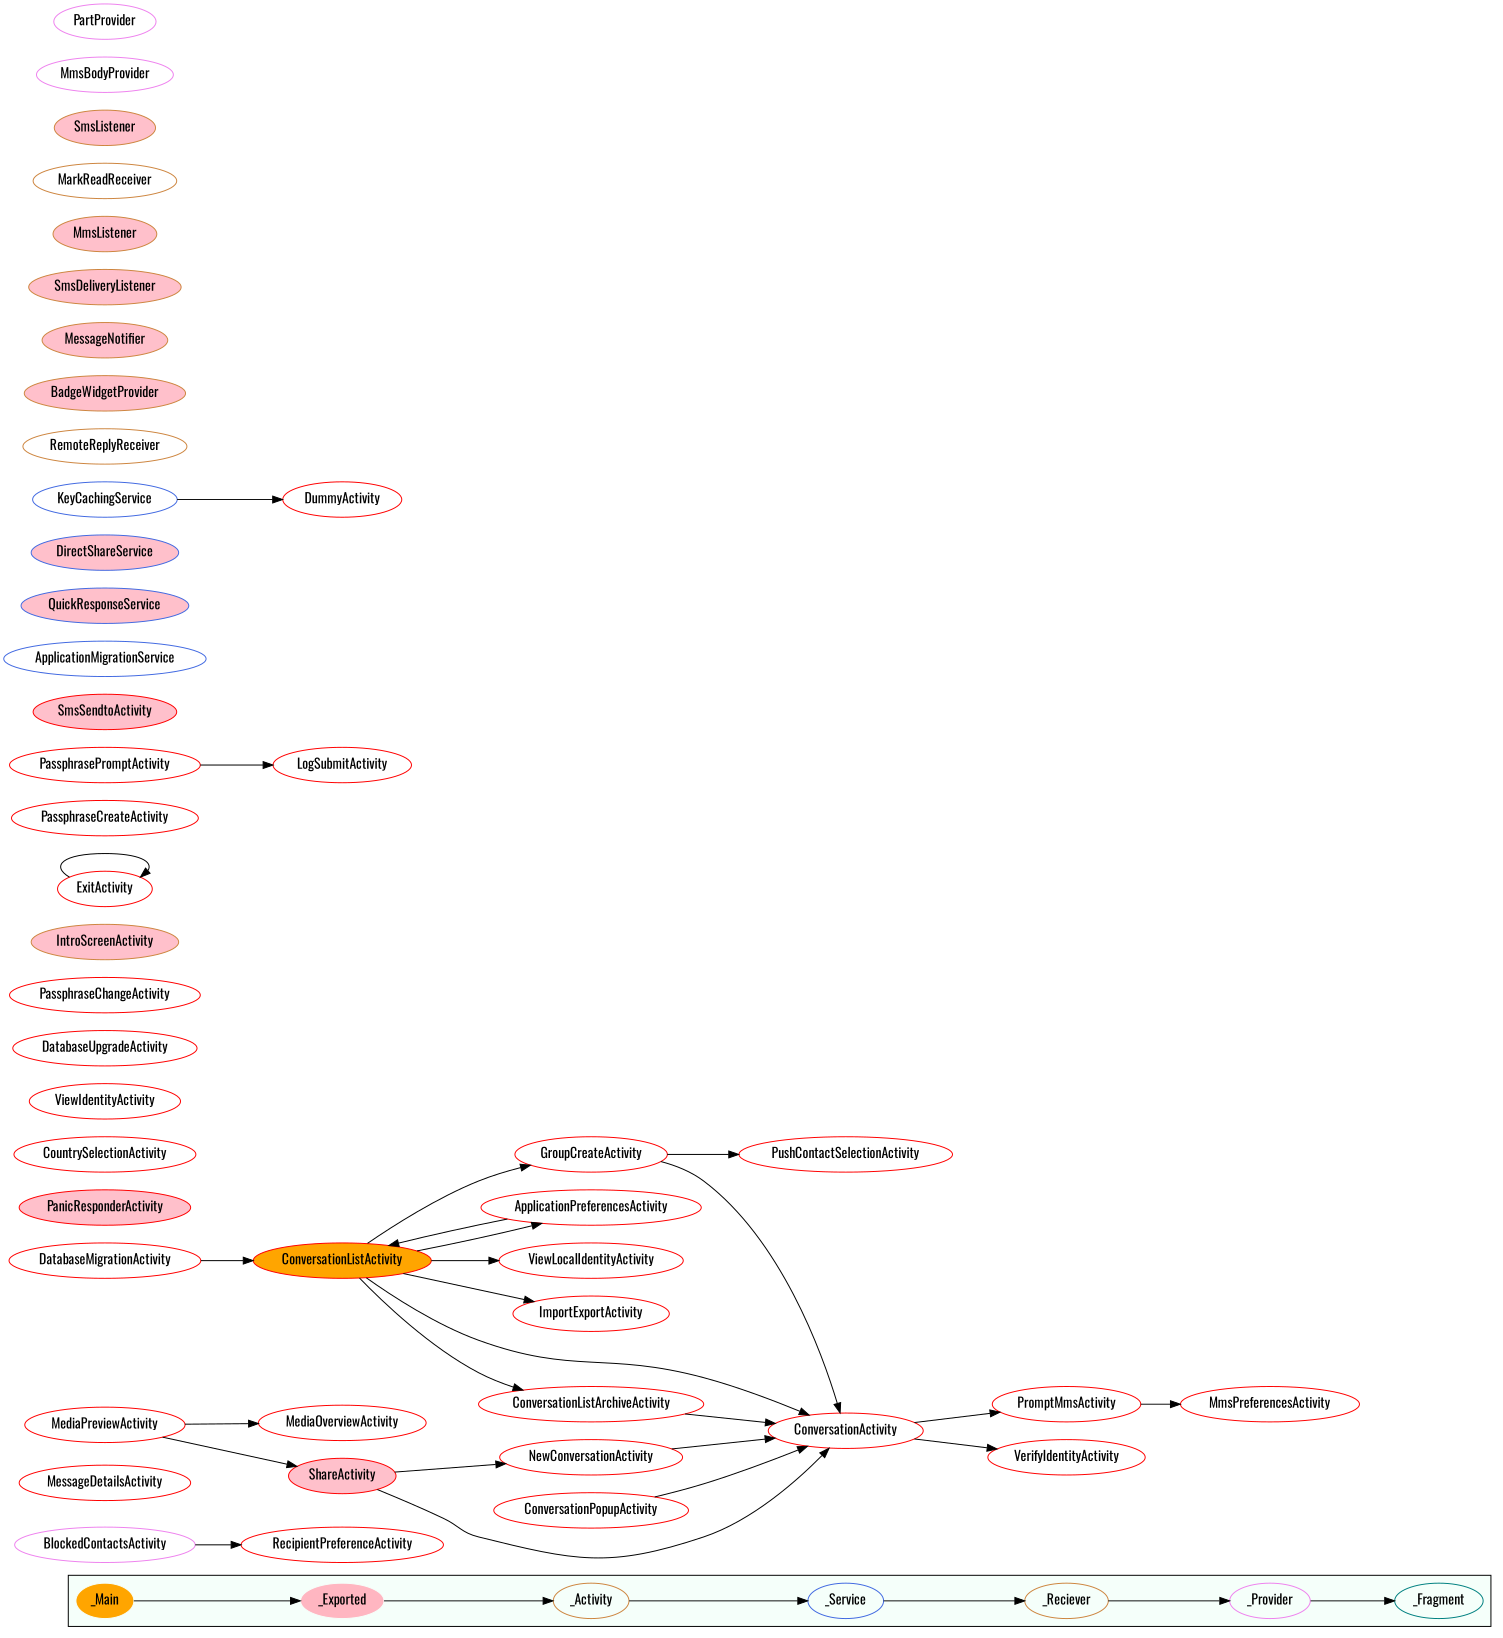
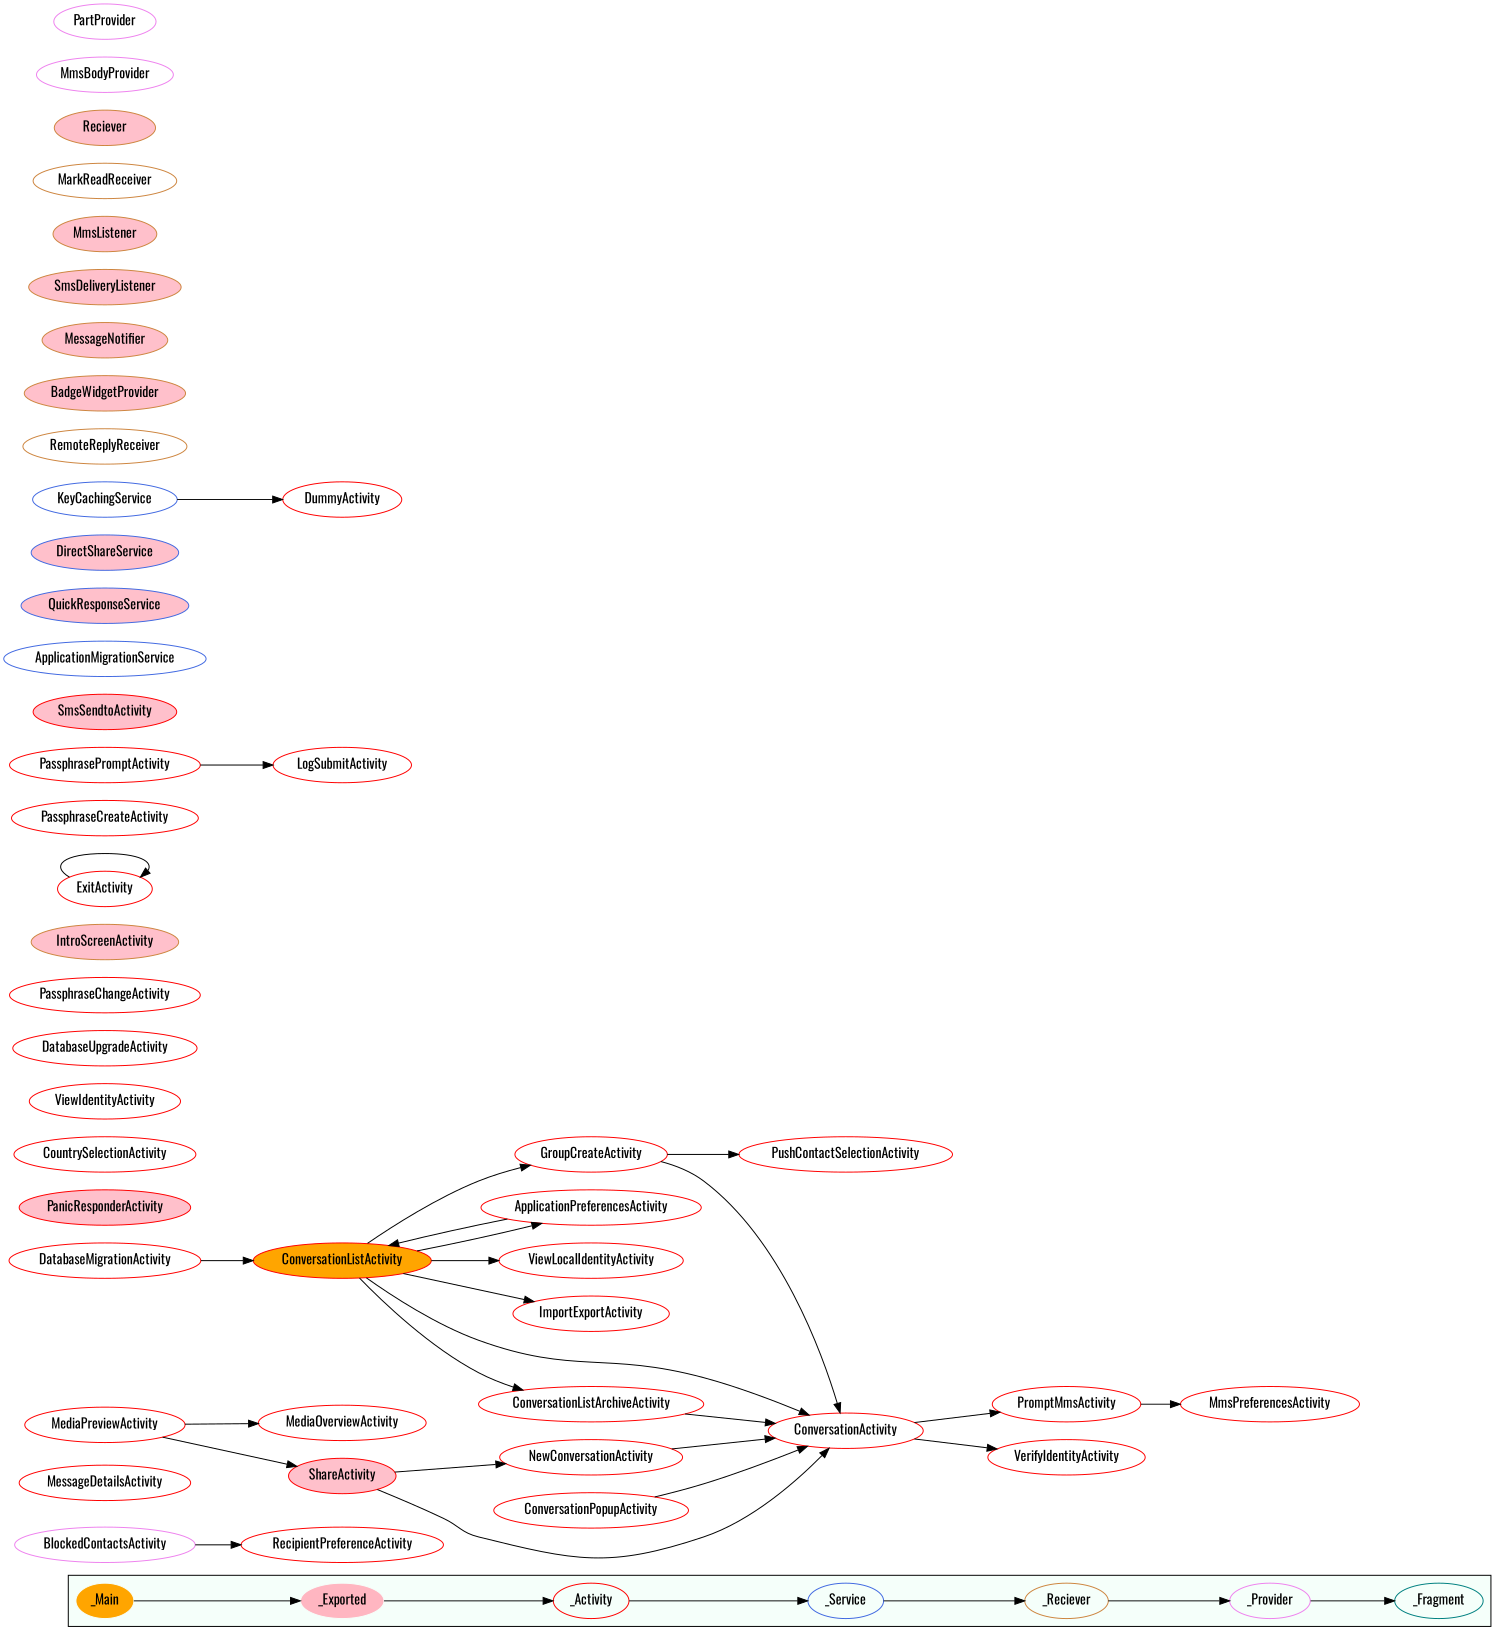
  digraph {
    fontname=Oswald
    rankdir=LR
    node [color=red fontname=Oswald]
    edge [fontname=Oswald]
-   _Activity [color=peru]
+   _Activity
    _Service [color=royalblue]
    _Reciever [color=peru]
    _Provider [color=violet]
    _Fragment [color=teal]
    _Main [color=mintcream fillcolor=orange style=filled]
    _Exported [color=mintcream fillcolor=lightpink style=filled]
    BlockedContactsActivity [color=violet]
    RecipientPreferenceActivity
    MessageDetailsActivity
    ShareActivity [fillcolor=pink style=filled]
    ConversationActivity
    NewConversationActivity
    PromptMmsActivity
    VerifyIdentityActivity
    ConversationPopupActivity
    MmsPreferencesActivity
    PanicResponderActivity [fillcolor=pink style=filled]
    ConversationListArchiveActivity
    MediaPreviewActivity
    MediaOverviewActivity
    CountrySelectionActivity
    GroupCreateActivity
    PushContactSelectionActivity
    ConversationListActivity [fillcolor=orange style=filled]
    ApplicationPreferencesActivity
    ViewLocalIdentityActivity
    ImportExportActivity
    ViewIdentityActivity
    DatabaseUpgradeActivity
    PassphraseChangeActivity
    IntroScreenActivity [color=peru fillcolor=pink style=filled]
    ExitActivity
    PassphraseCreateActivity
    PassphrasePromptActivity
    LogSubmitActivity
    DatabaseMigrationActivity
    SmsSendtoActivity [fillcolor=pink style=filled]
    ApplicationMigrationService [color=royalblue]
    QuickResponseService [color=royalblue fillcolor=pink style=filled]
    DirectShareService [color=royalblue fillcolor=pink style=filled]
    KeyCachingService [color=royalblue]
    DummyActivity
    RemoteReplyReceiver [color=peru]
    BadgeWidgetProvider [color=peru fillcolor=pink style=filled]
    MessageNotifier [color=peru fillcolor=pink style=filled]
    SmsDeliveryListener [color=peru fillcolor=pink style=filled]
    MmsListener [color=peru fillcolor=pink style=filled]
    MarkReadReceiver [color=peru]
-   SmsListener [color=peru fillcolor=pink style=filled]
+   SmsListener [color=peru fillcolor=pink style=filled label=Reciever]
    MmsBodyProvider [color=violet]
    PartProvider [color=violet]
    subgraph cluster_1 {
      bgcolor=mintcream
      _Activity
      _Service
      _Reciever
      _Provider
      _Fragment
      _Main
      _Exported
    }
    _Activity -> _Service
    _Service -> _Reciever
    _Reciever -> _Provider
    _Provider -> _Fragment
    _Main -> _Exported
    _Exported -> _Activity
    BlockedContactsActivity -> RecipientPreferenceActivity
    ShareActivity -> ConversationActivity
    ShareActivity -> NewConversationActivity
    ConversationActivity -> PromptMmsActivity
    ConversationActivity -> VerifyIdentityActivity
    NewConversationActivity -> ConversationActivity
    PromptMmsActivity -> MmsPreferencesActivity
    ConversationPopupActivity -> ConversationActivity
    ConversationListArchiveActivity -> ConversationActivity
    MediaPreviewActivity -> ShareActivity
    MediaPreviewActivity -> MediaOverviewActivity
    GroupCreateActivity -> ConversationActivity
    GroupCreateActivity -> PushContactSelectionActivity
    ConversationListActivity -> ConversationActivity
    ConversationListActivity -> ConversationListArchiveActivity
    ConversationListActivity -> GroupCreateActivity
    ConversationListActivity -> ApplicationPreferencesActivity
    ConversationListActivity -> ViewLocalIdentityActivity
    ConversationListActivity -> ImportExportActivity
    ApplicationPreferencesActivity -> ConversationListActivity
    ExitActivity -> ExitActivity
    PassphrasePromptActivity -> LogSubmitActivity
    DatabaseMigrationActivity -> ConversationListActivity
    KeyCachingService -> DummyActivity
  }
